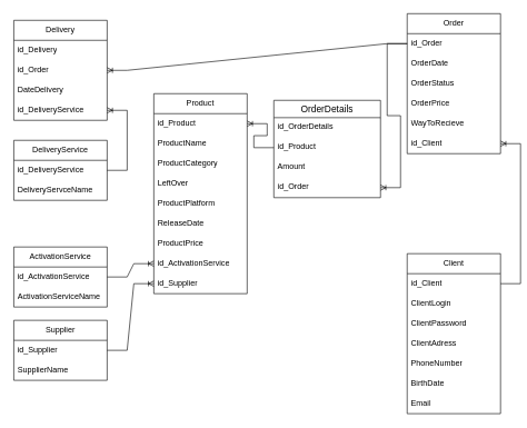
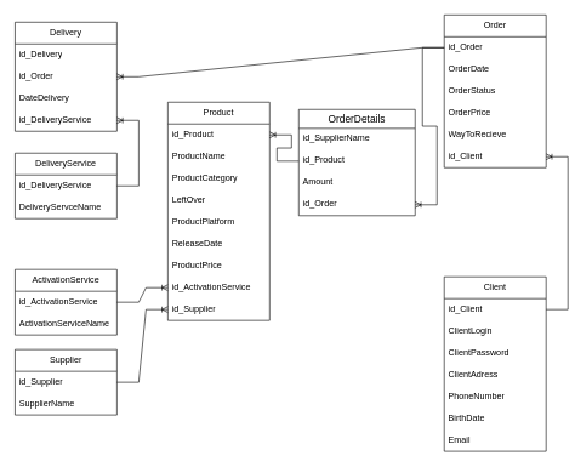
  <mxCell id="0" />
  <mxCell id="1" parent="0" />
  <mxCell id="2" value="Delivery" style="swimlane;fontStyle=0;childLayout=stackLayout;horizontal=1;startSize=30;horizontalStack=0;resizeParent=1;resizeParentMax=0;resizeLast=0;collapsible=1;marginBottom=0;whiteSpace=wrap;html=1;" vertex="1" parent="1"><mxGeometry x="20" y="30" width="140" height="150" as="geometry" /></mxCell>
  <mxCell id="3" value="id_Delivery" style="text;strokeColor=none;fillColor=none;align=left;verticalAlign=middle;spacingLeft=4;spacingRight=4;overflow=hidden;points=[[0,0.5],[1,0.5]];portConstraint=eastwest;rotatable=0;whiteSpace=wrap;html=1;" vertex="1" parent="2"><mxGeometry y="30" width="140" height="30" as="geometry" /></mxCell>
  <mxCell id="4" value="id_Order" style="text;strokeColor=none;fillColor=none;align=left;verticalAlign=middle;spacingLeft=4;spacingRight=4;overflow=hidden;points=[[0,0.5],[1,0.5]];portConstraint=eastwest;rotatable=0;whiteSpace=wrap;html=1;" vertex="1" parent="2"><mxGeometry y="60" width="140" height="30" as="geometry" /></mxCell>
  <mxCell id="5" value="DateDelivery" style="text;strokeColor=none;fillColor=none;align=left;verticalAlign=middle;spacingLeft=4;spacingRight=4;overflow=hidden;points=[[0,0.5],[1,0.5]];portConstraint=eastwest;rotatable=0;whiteSpace=wrap;html=1;" vertex="1" parent="2"><mxGeometry y="90" width="140" height="30" as="geometry" /></mxCell>
  <mxCell id="6" value="id_DeliveryService" style="text;strokeColor=none;fillColor=none;align=left;verticalAlign=middle;spacingLeft=4;spacingRight=4;overflow=hidden;points=[[0,0.5],[1,0.5]];portConstraint=eastwest;rotatable=0;whiteSpace=wrap;html=1;" vertex="1" parent="2"><mxGeometry y="120" width="140" height="30" as="geometry" /></mxCell>
  <mxCell id="7" value="DeliveryService" style="swimlane;fontStyle=0;childLayout=stackLayout;horizontal=1;startSize=30;horizontalStack=0;resizeParent=1;resizeParentMax=0;resizeLast=0;collapsible=1;marginBottom=0;whiteSpace=wrap;html=1;" vertex="1" parent="1"><mxGeometry x="20" y="210" width="140" height="90" as="geometry" /></mxCell>
  <mxCell id="8" value="id_DeliveryService" style="text;strokeColor=none;fillColor=none;align=left;verticalAlign=middle;spacingLeft=4;spacingRight=4;overflow=hidden;points=[[0,0.5],[1,0.5]];portConstraint=eastwest;rotatable=0;whiteSpace=wrap;html=1;" vertex="1" parent="7"><mxGeometry y="30" width="140" height="30" as="geometry" /></mxCell>
  <mxCell id="9" value="DeliveryServceName" style="text;strokeColor=none;fillColor=none;align=left;verticalAlign=middle;spacingLeft=4;spacingRight=4;overflow=hidden;points=[[0,0.5],[1,0.5]];portConstraint=eastwest;rotatable=0;whiteSpace=wrap;html=1;" vertex="1" parent="7"><mxGeometry y="60" width="140" height="30" as="geometry" /></mxCell>
  <mxCell id="10" value="Order" style="swimlane;fontStyle=0;childLayout=stackLayout;horizontal=1;startSize=30;horizontalStack=0;resizeParent=1;resizeParentMax=0;resizeLast=0;collapsible=1;marginBottom=0;whiteSpace=wrap;html=1;" vertex="1" parent="1"><mxGeometry x="610" y="20" width="140" height="210" as="geometry" /></mxCell>
  <mxCell id="11" value="id_Order" style="text;strokeColor=none;fillColor=none;align=left;verticalAlign=middle;spacingLeft=4;spacingRight=4;overflow=hidden;points=[[0,0.5],[1,0.5]];portConstraint=eastwest;rotatable=0;whiteSpace=wrap;html=1;" vertex="1" parent="10"><mxGeometry y="30" width="140" height="30" as="geometry" /></mxCell>
  <mxCell id="12" value="OrderDate" style="text;strokeColor=none;fillColor=none;align=left;verticalAlign=middle;spacingLeft=4;spacingRight=4;overflow=hidden;points=[[0,0.5],[1,0.5]];portConstraint=eastwest;rotatable=0;whiteSpace=wrap;html=1;" vertex="1" parent="10"><mxGeometry y="60" width="140" height="30" as="geometry" /></mxCell>
  <mxCell id="13" value="OrderStatus" style="text;strokeColor=none;fillColor=none;align=left;verticalAlign=middle;spacingLeft=4;spacingRight=4;overflow=hidden;points=[[0,0.5],[1,0.5]];portConstraint=eastwest;rotatable=0;whiteSpace=wrap;html=1;" vertex="1" parent="10"><mxGeometry y="90" width="140" height="30" as="geometry" /></mxCell>
  <mxCell id="14" value="OrderPrice" style="text;strokeColor=none;fillColor=none;align=left;verticalAlign=middle;spacingLeft=4;spacingRight=4;overflow=hidden;points=[[0,0.5],[1,0.5]];portConstraint=eastwest;rotatable=0;whiteSpace=wrap;html=1;" vertex="1" parent="10"><mxGeometry y="120" width="140" height="30" as="geometry" /></mxCell>
  <mxCell id="15" value="WayToRecieve" style="text;strokeColor=none;fillColor=none;align=left;verticalAlign=middle;spacingLeft=4;spacingRight=4;overflow=hidden;points=[[0,0.5],[1,0.5]];portConstraint=eastwest;rotatable=0;whiteSpace=wrap;html=1;" vertex="1" parent="10"><mxGeometry y="150" width="140" height="30" as="geometry" /></mxCell>
  <mxCell id="16" value="id_Client" style="text;strokeColor=none;fillColor=none;align=left;verticalAlign=middle;spacingLeft=4;spacingRight=4;overflow=hidden;points=[[0,0.5],[1,0.5]];portConstraint=eastwest;rotatable=0;whiteSpace=wrap;html=1;" vertex="1" parent="10"><mxGeometry y="180" width="140" height="30" as="geometry" /></mxCell>
  <mxCell id="17" value="Client" style="swimlane;fontStyle=0;childLayout=stackLayout;horizontal=1;startSize=30;horizontalStack=0;resizeParent=1;resizeParentMax=0;resizeLast=0;collapsible=1;marginBottom=0;whiteSpace=wrap;html=1;" vertex="1" parent="1"><mxGeometry x="610" y="380" width="140" height="240" as="geometry" /></mxCell>
  <mxCell id="18" value="id_Client" style="text;strokeColor=none;fillColor=none;align=left;verticalAlign=middle;spacingLeft=4;spacingRight=4;overflow=hidden;points=[[0,0.5],[1,0.5]];portConstraint=eastwest;rotatable=0;whiteSpace=wrap;html=1;" vertex="1" parent="17"><mxGeometry y="30" width="140" height="30" as="geometry" /></mxCell>
  <mxCell id="19" value="ClientLogin" style="text;strokeColor=none;fillColor=none;align=left;verticalAlign=middle;spacingLeft=4;spacingRight=4;overflow=hidden;points=[[0,0.5],[1,0.5]];portConstraint=eastwest;rotatable=0;whiteSpace=wrap;html=1;" vertex="1" parent="17"><mxGeometry y="60" width="140" height="30" as="geometry" /></mxCell>
  <mxCell id="20" value="ClientPassword" style="text;strokeColor=none;fillColor=none;align=left;verticalAlign=middle;spacingLeft=4;spacingRight=4;overflow=hidden;points=[[0,0.5],[1,0.5]];portConstraint=eastwest;rotatable=0;whiteSpace=wrap;html=1;" vertex="1" parent="17"><mxGeometry y="90" width="140" height="30" as="geometry" /></mxCell>
  <mxCell id="21" value="ClientAdress" style="text;strokeColor=none;fillColor=none;align=left;verticalAlign=middle;spacingLeft=4;spacingRight=4;overflow=hidden;points=[[0,0.5],[1,0.5]];portConstraint=eastwest;rotatable=0;whiteSpace=wrap;html=1;" vertex="1" parent="17"><mxGeometry y="120" width="140" height="30" as="geometry" /></mxCell>
  <mxCell id="22" value="PhoneNumber" style="text;strokeColor=none;fillColor=none;align=left;verticalAlign=middle;spacingLeft=4;spacingRight=4;overflow=hidden;points=[[0,0.5],[1,0.5]];portConstraint=eastwest;rotatable=0;whiteSpace=wrap;html=1;" vertex="1" parent="17"><mxGeometry y="150" width="140" height="30" as="geometry" /></mxCell>
  <mxCell id="23" value="BirthDate" style="text;strokeColor=none;fillColor=none;align=left;verticalAlign=middle;spacingLeft=4;spacingRight=4;overflow=hidden;points=[[0,0.5],[1,0.5]];portConstraint=eastwest;rotatable=0;whiteSpace=wrap;html=1;" vertex="1" parent="17"><mxGeometry y="180" width="140" height="30" as="geometry" /></mxCell>
  <mxCell id="24" value="Email" style="text;strokeColor=none;fillColor=none;align=left;verticalAlign=middle;spacingLeft=4;spacingRight=4;overflow=hidden;points=[[0,0.5],[1,0.5]];portConstraint=eastwest;rotatable=0;whiteSpace=wrap;html=1;" vertex="1" parent="17"><mxGeometry y="210" width="140" height="30" as="geometry" /></mxCell>
  <mxCell id="25" value="Product" style="swimlane;fontStyle=0;childLayout=stackLayout;horizontal=1;startSize=30;horizontalStack=0;resizeParent=1;resizeParentMax=0;resizeLast=0;collapsible=1;marginBottom=0;whiteSpace=wrap;html=1;" vertex="1" parent="1"><mxGeometry x="230" y="140" width="140" height="300" as="geometry" /></mxCell>
  <mxCell id="26" value="id_Product" style="text;strokeColor=none;fillColor=none;align=left;verticalAlign=middle;spacingLeft=4;spacingRight=4;overflow=hidden;points=[[0,0.5],[1,0.5]];portConstraint=eastwest;rotatable=0;whiteSpace=wrap;html=1;" vertex="1" parent="25"><mxGeometry y="30" width="140" height="30" as="geometry" /></mxCell>
  <mxCell id="27" value="ProductName" style="text;strokeColor=none;fillColor=none;align=left;verticalAlign=middle;spacingLeft=4;spacingRight=4;overflow=hidden;points=[[0,0.5],[1,0.5]];portConstraint=eastwest;rotatable=0;whiteSpace=wrap;html=1;" vertex="1" parent="25"><mxGeometry y="60" width="140" height="30" as="geometry" /></mxCell>
  <mxCell id="28" value="ProductCategory" style="text;strokeColor=none;fillColor=none;align=left;verticalAlign=middle;spacingLeft=4;spacingRight=4;overflow=hidden;points=[[0,0.5],[1,0.5]];portConstraint=eastwest;rotatable=0;whiteSpace=wrap;html=1;" vertex="1" parent="25"><mxGeometry y="90" width="140" height="30" as="geometry" /></mxCell>
  <mxCell id="29" value="LeftOver" style="text;strokeColor=none;fillColor=none;align=left;verticalAlign=middle;spacingLeft=4;spacingRight=4;overflow=hidden;points=[[0,0.5],[1,0.5]];portConstraint=eastwest;rotatable=0;whiteSpace=wrap;html=1;" vertex="1" parent="25"><mxGeometry y="120" width="140" height="30" as="geometry" /></mxCell>
  <mxCell id="30" value="ProductPlatform" style="text;strokeColor=none;fillColor=none;align=left;verticalAlign=middle;spacingLeft=4;spacingRight=4;overflow=hidden;points=[[0,0.5],[1,0.5]];portConstraint=eastwest;rotatable=0;whiteSpace=wrap;html=1;" vertex="1" parent="25"><mxGeometry y="150" width="140" height="30" as="geometry" /></mxCell>
  <mxCell id="31" value="ReleaseDate" style="text;strokeColor=none;fillColor=none;align=left;verticalAlign=middle;spacingLeft=4;spacingRight=4;overflow=hidden;points=[[0,0.5],[1,0.5]];portConstraint=eastwest;rotatable=0;whiteSpace=wrap;html=1;" vertex="1" parent="25"><mxGeometry y="180" width="140" height="30" as="geometry" /></mxCell>
  <mxCell id="32" value="ProductPrice" style="text;strokeColor=none;fillColor=none;align=left;verticalAlign=middle;spacingLeft=4;spacingRight=4;overflow=hidden;points=[[0,0.5],[1,0.5]];portConstraint=eastwest;rotatable=0;whiteSpace=wrap;html=1;" vertex="1" parent="25"><mxGeometry y="210" width="140" height="30" as="geometry" /></mxCell>
  <mxCell id="33" value="id_ActivationService" style="text;strokeColor=none;fillColor=none;align=left;verticalAlign=middle;spacingLeft=4;spacingRight=4;overflow=hidden;points=[[0,0.5],[1,0.5]];portConstraint=eastwest;rotatable=0;whiteSpace=wrap;html=1;" vertex="1" parent="25"><mxGeometry y="240" width="140" height="30" as="geometry" /></mxCell>
  <mxCell id="34" value="id_Supplier" style="text;strokeColor=none;fillColor=none;align=left;verticalAlign=middle;spacingLeft=4;spacingRight=4;overflow=hidden;points=[[0,0.5],[1,0.5]];portConstraint=eastwest;rotatable=0;whiteSpace=wrap;html=1;" vertex="1" parent="25"><mxGeometry y="270" width="140" height="30" as="geometry" /></mxCell>
  <mxCell id="35" value="ActivationService" style="swimlane;fontStyle=0;childLayout=stackLayout;horizontal=1;startSize=30;horizontalStack=0;resizeParent=1;resizeParentMax=0;resizeLast=0;collapsible=1;marginBottom=0;whiteSpace=wrap;html=1;" vertex="1" parent="1"><mxGeometry x="20" y="370" width="140" height="90" as="geometry" /></mxCell>
  <mxCell id="36" value="id_ActivationService" style="text;strokeColor=none;fillColor=none;align=left;verticalAlign=middle;spacingLeft=4;spacingRight=4;overflow=hidden;points=[[0,0.5],[1,0.5]];portConstraint=eastwest;rotatable=0;whiteSpace=wrap;html=1;" vertex="1" parent="35"><mxGeometry y="30" width="140" height="30" as="geometry" /></mxCell>
  <mxCell id="37" value="ActivationServiceName" style="text;strokeColor=none;fillColor=none;align=left;verticalAlign=middle;spacingLeft=4;spacingRight=4;overflow=hidden;points=[[0,0.5],[1,0.5]];portConstraint=eastwest;rotatable=0;whiteSpace=wrap;html=1;" vertex="1" parent="35"><mxGeometry y="60" width="140" height="30" as="geometry" /></mxCell>
  <mxCell id="38" value="Supplier" style="swimlane;fontStyle=0;childLayout=stackLayout;horizontal=1;startSize=30;horizontalStack=0;resizeParent=1;resizeParentMax=0;resizeLast=0;collapsible=1;marginBottom=0;whiteSpace=wrap;html=1;" vertex="1" parent="1"><mxGeometry x="20" y="480" width="140" height="90" as="geometry" /></mxCell>
  <mxCell id="39" value="id_Supplier" style="text;strokeColor=none;fillColor=none;align=left;verticalAlign=middle;spacingLeft=4;spacingRight=4;overflow=hidden;points=[[0,0.5],[1,0.5]];portConstraint=eastwest;rotatable=0;whiteSpace=wrap;html=1;" vertex="1" parent="38"><mxGeometry y="30" width="140" height="30" as="geometry" /></mxCell>
  <mxCell id="40" value="SupplierName" style="text;strokeColor=none;fillColor=none;align=left;verticalAlign=middle;spacingLeft=4;spacingRight=4;overflow=hidden;points=[[0,0.5],[1,0.5]];portConstraint=eastwest;rotatable=0;whiteSpace=wrap;html=1;" vertex="1" parent="38"><mxGeometry y="60" width="140" height="30" as="geometry" /></mxCell>
  <mxCell id="41" value="" style="edgeStyle=entityRelationEdgeStyle;fontSize=12;html=1;endArrow=ERoneToMany;rounded=0;exitX=1;exitY=0.5;exitDx=0;exitDy=0;entryX=1;entryY=0.5;entryDx=0;entryDy=0;" edge="1" parent="1" source="8" target="6"><mxGeometry width="100" height="100" relative="1" as="geometry"><mxPoint x="260" y="90" as="sourcePoint" /><mxPoint x="10" y="160" as="targetPoint" /></mxGeometry></mxCell>
  <mxCell id="42" value="" style="edgeStyle=entityRelationEdgeStyle;fontSize=12;html=1;endArrow=ERoneToMany;rounded=0;entryX=1;entryY=0.5;entryDx=0;entryDy=0;exitX=0;exitY=0.5;exitDx=0;exitDy=0;" edge="1" parent="1" source="11" target="4"><mxGeometry width="100" height="100" relative="1" as="geometry"><mxPoint x="140" y="350" as="sourcePoint" /><mxPoint x="240" y="250" as="targetPoint" /></mxGeometry></mxCell>
  <mxCell id="43" value="" style="edgeStyle=entityRelationEdgeStyle;fontSize=12;html=1;endArrow=ERoneToMany;rounded=0;entryX=1;entryY=0.5;entryDx=0;entryDy=0;exitX=1;exitY=0.5;exitDx=0;exitDy=0;" edge="1" parent="1" source="18" target="16"><mxGeometry width="100" height="100" relative="1" as="geometry"><mxPoint x="500" y="500" as="sourcePoint" /><mxPoint x="600" y="400" as="targetPoint" /></mxGeometry></mxCell>
  <mxCell id="44" value="" style="edgeStyle=entityRelationEdgeStyle;fontSize=12;html=1;endArrow=ERoneToMany;rounded=0;entryX=0;entryY=0.5;entryDx=0;entryDy=0;exitX=1;exitY=0.5;exitDx=0;exitDy=0;" edge="1" parent="1" source="36" target="33"><mxGeometry width="100" height="100" relative="1" as="geometry"><mxPoint x="500" y="500" as="sourcePoint" /><mxPoint x="600" y="400" as="targetPoint" /></mxGeometry></mxCell>
  <mxCell id="45" value="" style="edgeStyle=entityRelationEdgeStyle;fontSize=12;html=1;endArrow=ERoneToMany;rounded=0;entryX=0;entryY=0.5;entryDx=0;entryDy=0;exitX=1;exitY=0.5;exitDx=0;exitDy=0;" edge="1" parent="1" source="39" target="34"><mxGeometry width="100" height="100" relative="1" as="geometry"><mxPoint x="500" y="500" as="sourcePoint" /><mxPoint x="600" y="400" as="targetPoint" /></mxGeometry></mxCell>
  <mxCell id="46" value="OrderDetails" style="swimlane;fontStyle=0;childLayout=stackLayout;horizontal=1;startSize=26;horizontalStack=0;resizeParent=1;resizeParentMax=0;resizeLast=0;collapsible=1;marginBottom=0;align=center;fontSize=14;" vertex="1" parent="1"><mxGeometry x="410" y="150" width="160" height="146" as="geometry" /></mxCell>
- <mxCell id="47" value="id_OrderDetails&#10;" style="text;strokeColor=none;fillColor=none;spacingLeft=4;spacingRight=4;overflow=hidden;rotatable=0;points=[[0,0.5],[1,0.5]];portConstraint=eastwest;fontSize=12;" vertex="1" parent="46"><mxGeometry y="26" width="160" height="30" as="geometry" /></mxCell>
+ <mxCell id="47" value="id_SupplierName&#10;" style="text;strokeColor=none;fillColor=none;spacingLeft=4;spacingRight=4;overflow=hidden;rotatable=0;points=[[0,0.5],[1,0.5]];portConstraint=eastwest;fontSize=12;" vertex="1" parent="46"><mxGeometry y="26" width="160" height="30" as="geometry" /></mxCell>
  <mxCell id="48" value="id_Product" style="text;strokeColor=none;fillColor=none;spacingLeft=4;spacingRight=4;overflow=hidden;rotatable=0;points=[[0,0.5],[1,0.5]];portConstraint=eastwest;fontSize=12;" vertex="1" parent="46"><mxGeometry y="56" width="160" height="30" as="geometry" /></mxCell>
  <mxCell id="49" value="Amount" style="text;strokeColor=none;fillColor=none;spacingLeft=4;spacingRight=4;overflow=hidden;rotatable=0;points=[[0,0.5],[1,0.5]];portConstraint=eastwest;fontSize=12;" vertex="1" parent="46"><mxGeometry y="86" width="160" height="30" as="geometry" /></mxCell>
  <mxCell id="50" value="id_Order" style="text;strokeColor=none;fillColor=none;spacingLeft=4;spacingRight=4;overflow=hidden;rotatable=0;points=[[0,0.5],[1,0.5]];portConstraint=eastwest;fontSize=12;" vertex="1" parent="46"><mxGeometry y="116" width="160" height="30" as="geometry" /></mxCell>
  <mxCell id="51" value="" style="edgeStyle=entityRelationEdgeStyle;fontSize=12;html=1;endArrow=ERoneToMany;rounded=0;exitX=0;exitY=0.5;exitDx=0;exitDy=0;entryX=1;entryY=0.5;entryDx=0;entryDy=0;" edge="1" parent="1" source="48" target="26"><mxGeometry width="100" height="100" relative="1" as="geometry"><mxPoint x="500" y="300" as="sourcePoint" /><mxPoint x="390" y="240" as="targetPoint" /></mxGeometry></mxCell>
  <mxCell id="52" value="" style="edgeStyle=entityRelationEdgeStyle;fontSize=12;html=1;endArrow=ERoneToMany;rounded=0;entryX=1;entryY=0.5;entryDx=0;entryDy=0;exitX=0;exitY=0.5;exitDx=0;exitDy=0;" edge="1" parent="1" source="11" target="50"><mxGeometry width="100" height="100" relative="1" as="geometry"><mxPoint x="500" y="300" as="sourcePoint" /><mxPoint x="600" y="200" as="targetPoint" /></mxGeometry></mxCell>
